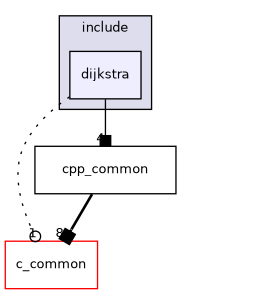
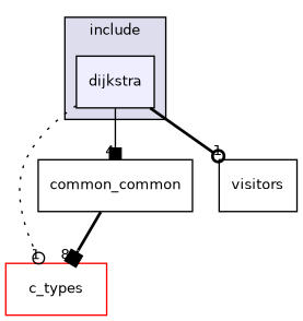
  digraph {
    compound=true
    node [fontname=Helvetica fontsize=10 shape=box]
    edge [arrowhead=odot headlabel=1 labeldistance=1.5 labelfontname=Helvetica labelfontsize=10 style=bold]
    n1 [fillcolor="#eeeeff" label=dijkstra pencolor=black style=filled]
-   n2 [color=red fillcolor=white label=c_common style=filled]
-   n3 [label=cpp_common]
+   n2 [color=red fillcolor=white label=c_types style=filled]
+   n3 [label=common_common]
+   n4 [label=visitors]
    subgraph cluster_1 {
      bgcolor="#ddddee"
      fontname=Helvetica
      fontsize=10
      label=include
      pencolor=black
      n1
    }
    n1 -> n2 [style=dotted]
    n1 -> n3 [arrowhead=box headlabel=4 style=solid]
+   n1 -> n4
    n3 -> n2 [arrowhead=box headlabel=8]
  }
